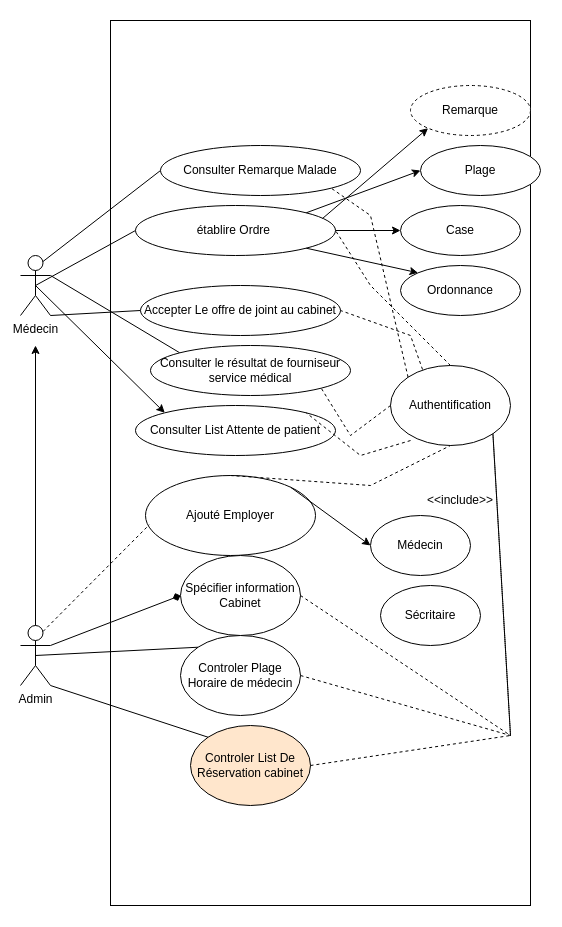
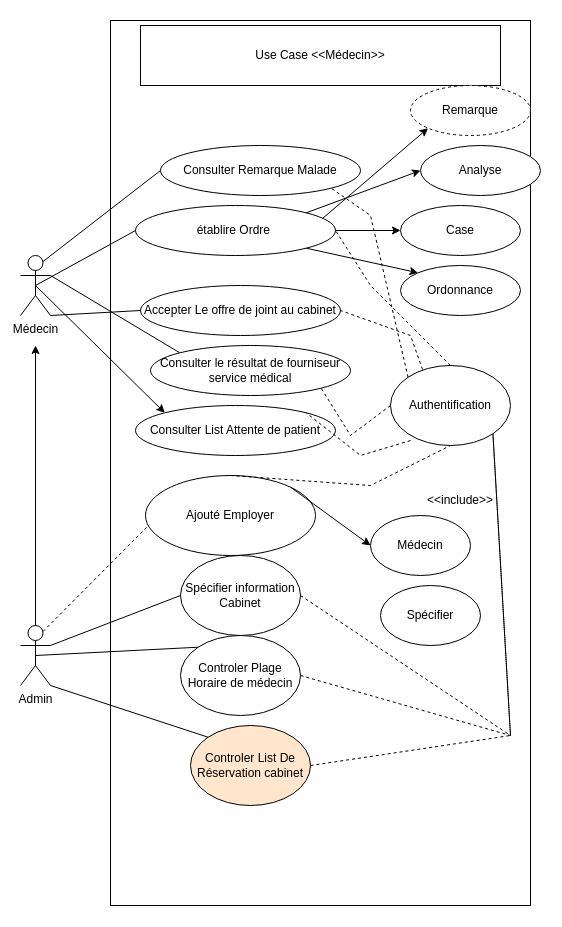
  <mxCell id="0" />
  <mxCell id="1" parent="0" />
  <mxCell id="2" value="" style="rounded=0;whiteSpace=wrap;html=1;" parent="1" vertex="1"><mxGeometry x="110" y="20" width="420" height="885" as="geometry" /></mxCell>
+ <mxCell id="3" value="Use Case &amp;lt;&amp;lt;Médecin&amp;gt;&amp;gt;" style="rounded=0;whiteSpace=wrap;html=1;" parent="1" vertex="1"><mxGeometry x="140" y="25" width="360" height="60" as="geometry" /></mxCell>
  <mxCell id="4" value="Médecin" style="shape=umlActor;verticalLabelPosition=bottom;verticalAlign=top;html=1;outlineConnect=0;" parent="1" vertex="1"><mxGeometry x="20" y="255" width="30" height="60" as="geometry" /></mxCell>
  <mxCell id="5" value="" style="endArrow=none;html=1;rounded=0;entryX=0;entryY=0.5;entryDx=0;entryDy=0;exitX=0.75;exitY=0.1;exitDx=0;exitDy=0;exitPerimeter=0;" parent="1" source="4" target="10" edge="1"><mxGeometry width="50" height="50" relative="1" as="geometry"><mxPoint x="50" y="275" as="sourcePoint" /><mxPoint x="152" y="185" as="targetPoint" /></mxGeometry></mxCell>
  <mxCell id="6" value="" style="endArrow=none;html=1;rounded=0;exitX=0.5;exitY=0.5;exitDx=0;exitDy=0;exitPerimeter=0;entryX=0;entryY=0.5;entryDx=0;entryDy=0;" parent="1" source="4" target="11" edge="1"><mxGeometry width="50" height="50" relative="1" as="geometry"><mxPoint x="50" y="295" as="sourcePoint" /><mxPoint x="160" y="295" as="targetPoint" /></mxGeometry></mxCell>
  <mxCell id="7" value="" style="endArrow=none;html=1;rounded=0;exitX=1;exitY=1;exitDx=0;exitDy=0;exitPerimeter=0;entryX=0;entryY=0.5;entryDx=0;entryDy=0;" parent="1" source="4" target="18" edge="1"><mxGeometry width="50" height="50" relative="1" as="geometry"><mxPoint x="60" y="315" as="sourcePoint" /><mxPoint x="157.574" y="358.787" as="targetPoint" /></mxGeometry></mxCell>
  <mxCell id="8" value="" style="endArrow=none;html=1;rounded=0;exitX=0;exitY=0;exitDx=0;exitDy=0;entryX=1;entryY=0.333;entryDx=0;entryDy=0;entryPerimeter=0;" parent="1" source="20" target="4" edge="1"><mxGeometry width="50" height="50" relative="1" as="geometry"><mxPoint x="169.34" y="555.388" as="sourcePoint" /><mxPoint x="50" y="345" as="targetPoint" /></mxGeometry></mxCell>
  <mxCell id="9" value="Authentification" style="ellipse;whiteSpace=wrap;html=1;" parent="1" vertex="1"><mxGeometry x="390" y="365" width="120" height="80" as="geometry" /></mxCell>
  <mxCell id="10" value="Consulter Remarque Malade" style="ellipse;whiteSpace=wrap;html=1;" parent="1" vertex="1"><mxGeometry x="160" y="145" width="200" height="50" as="geometry" /></mxCell>
  <mxCell id="11" value="établire Ordre&amp;nbsp;" style="ellipse;whiteSpace=wrap;html=1;" parent="1" vertex="1"><mxGeometry x="135" y="205" width="200" height="50" as="geometry" /></mxCell>
- <mxCell id="12" value="Plage" style="ellipse;whiteSpace=wrap;html=1;" parent="1" vertex="1"><mxGeometry x="420" y="145" width="120" height="50" as="geometry" /></mxCell>
+ <mxCell id="12" value="Analyse" style="ellipse;whiteSpace=wrap;html=1;" parent="1" vertex="1"><mxGeometry x="420" y="145" width="120" height="50" as="geometry" /></mxCell>
  <mxCell id="13" value="Case" style="ellipse;whiteSpace=wrap;html=1;" parent="1" vertex="1"><mxGeometry x="400" y="205" width="120" height="50" as="geometry" /></mxCell>
  <mxCell id="14" value="Ordonnance" style="ellipse;whiteSpace=wrap;html=1;" parent="1" vertex="1"><mxGeometry x="400" y="265" width="120" height="50" as="geometry" /></mxCell>
  <mxCell id="15" value="" style="endArrow=classic;html=1;rounded=0;exitX=1;exitY=0;exitDx=0;exitDy=0;entryX=0;entryY=0.5;entryDx=0;entryDy=0;" parent="1" source="11" target="12" edge="1"><mxGeometry width="50" height="50" relative="1" as="geometry"><mxPoint x="340" y="215" as="sourcePoint" /><mxPoint x="390" y="165" as="targetPoint" /></mxGeometry></mxCell>
  <mxCell id="16" value="" style="endArrow=classic;html=1;rounded=0;exitX=1;exitY=0.5;exitDx=0;exitDy=0;entryX=0;entryY=0.5;entryDx=0;entryDy=0;" parent="1" source="11" target="13" edge="1"><mxGeometry width="50" height="50" relative="1" as="geometry"><mxPoint x="340.711" y="222.322" as="sourcePoint" /><mxPoint x="400" y="170" as="targetPoint" /></mxGeometry></mxCell>
  <mxCell id="17" value="" style="endArrow=classic;html=1;rounded=0;exitX=1;exitY=1;exitDx=0;exitDy=0;entryX=0;entryY=0;entryDx=0;entryDy=0;" parent="1" source="11" target="14" edge="1"><mxGeometry width="50" height="50" relative="1" as="geometry"><mxPoint x="340.711" y="222.322" as="sourcePoint" /><mxPoint x="400" y="170" as="targetPoint" /></mxGeometry></mxCell>
  <mxCell id="18" value="Accepter Le offre de joint au cabinet" style="ellipse;whiteSpace=wrap;html=1;" parent="1" vertex="1"><mxGeometry x="140" y="285" width="200" height="50" as="geometry" /></mxCell>
  <mxCell id="19" value="Consulter List Attente de patient" style="ellipse;whiteSpace=wrap;html=1;" parent="1" vertex="1"><mxGeometry x="135" y="405" width="200" height="50" as="geometry" /></mxCell>
  <mxCell id="20" value="Consulter le résultat de fourniseur service médical" style="ellipse;whiteSpace=wrap;html=1;" parent="1" vertex="1"><mxGeometry x="150" y="345" width="200" height="50" as="geometry" /></mxCell>
  <mxCell id="21" value="" style="endArrow=classic;html=1;rounded=0;entryX=0;entryY=0;entryDx=0;entryDy=0;exitX=0.5;exitY=0.5;exitDx=0;exitDy=0;exitPerimeter=0;" parent="1" source="4" target="19" edge="1"><mxGeometry width="50" height="50" relative="1" as="geometry"><mxPoint x="20" y="310" as="sourcePoint" /><mxPoint x="70" y="260" as="targetPoint" /></mxGeometry></mxCell>
  <mxCell id="22" value="" style="endArrow=none;dashed=1;html=1;rounded=0;exitX=0;exitY=0;exitDx=0;exitDy=0;entryX=1;entryY=1;entryDx=0;entryDy=0;" parent="1" source="9" target="10" edge="1"><mxGeometry width="50" height="50" relative="1" as="geometry"><mxPoint x="320" y="225" as="sourcePoint" /><mxPoint x="370" y="175" as="targetPoint" /><Array as="points"><mxPoint x="370" y="215" /></Array></mxGeometry></mxCell>
  <mxCell id="23" value="" style="endArrow=none;dashed=1;html=1;rounded=0;exitX=0.5;exitY=0;exitDx=0;exitDy=0;entryX=1;entryY=0.5;entryDx=0;entryDy=0;" parent="1" source="9" target="11" edge="1"><mxGeometry width="50" height="50" relative="1" as="geometry"><mxPoint x="416.864" y="404.036" as="sourcePoint" /><mxPoint x="350.001" y="234.998" as="targetPoint" /><Array as="points"><mxPoint x="370" y="285" /></Array></mxGeometry></mxCell>
  <mxCell id="24" value="" style="endArrow=none;dashed=1;html=1;rounded=0;exitX=0;exitY=0.5;exitDx=0;exitDy=0;entryX=1;entryY=1;entryDx=0;entryDy=0;" parent="1" source="9" target="20" edge="1"><mxGeometry width="50" height="50" relative="1" as="geometry"><mxPoint x="417.574" y="376.716" as="sourcePoint" /><mxPoint x="350.711" y="207.678" as="targetPoint" /><Array as="points"><mxPoint x="350" y="435" /></Array></mxGeometry></mxCell>
  <mxCell id="25" value="" style="endArrow=none;dashed=1;html=1;rounded=0;exitX=0.167;exitY=0.938;exitDx=0;exitDy=0;entryX=1;entryY=0;entryDx=0;entryDy=0;exitPerimeter=0;" parent="1" source="9" target="19" edge="1"><mxGeometry width="50" height="50" relative="1" as="geometry"><mxPoint x="427.574" y="386.716" as="sourcePoint" /><mxPoint x="360.711" y="217.678" as="targetPoint" /><Array as="points"><mxPoint x="360" y="455" /></Array></mxGeometry></mxCell>
  <mxCell id="26" value="" style="endArrow=none;dashed=1;html=1;rounded=0;exitX=0.267;exitY=0.05;exitDx=0;exitDy=0;entryX=1;entryY=0.5;entryDx=0;entryDy=0;exitPerimeter=0;" parent="1" source="9" target="18" edge="1"><mxGeometry width="50" height="50" relative="1" as="geometry"><mxPoint x="390" y="395" as="sourcePoint" /><mxPoint x="320.711" y="437.678" as="targetPoint" /><Array as="points"><mxPoint x="410" y="335" /></Array></mxGeometry></mxCell>
  <mxCell id="27" value="Remarque" style="ellipse;whiteSpace=wrap;html=1;dashed=1;" parent="1" vertex="1"><mxGeometry x="410" y="85" width="120" height="50" as="geometry" /></mxCell>
  <mxCell id="28" value="" style="endArrow=classic;html=1;rounded=0;entryX=0;entryY=1;entryDx=0;entryDy=0;exitX=0.935;exitY=0.26;exitDx=0;exitDy=0;exitPerimeter=0;" parent="1" source="11" target="27" edge="1"><mxGeometry width="50" height="50" relative="1" as="geometry"><mxPoint x="360" y="305" as="sourcePoint" /><mxPoint x="410" y="255" as="targetPoint" /></mxGeometry></mxCell>
  <mxCell id="29" value="Admin" style="shape=umlActor;verticalLabelPosition=bottom;verticalAlign=top;html=1;outlineConnect=0;" parent="1" vertex="1"><mxGeometry x="20" y="625" width="30" height="60" as="geometry" /></mxCell>
  <mxCell id="30" value="" style="endArrow=classic;html=1;rounded=0;exitX=0.5;exitY=0;exitDx=0;exitDy=0;exitPerimeter=0;" parent="1" source="29" edge="1"><mxGeometry width="50" height="50" relative="1" as="geometry"><mxPoint x="40" y="565" as="sourcePoint" /><mxPoint x="35" y="345" as="targetPoint" /></mxGeometry></mxCell>
  <mxCell id="31" value="Ajouté Employer" style="ellipse;whiteSpace=wrap;html=1;" parent="1" vertex="1"><mxGeometry x="145" y="475" width="170" height="80" as="geometry" /></mxCell>
- <mxCell id="32" value="Sécritaire" style="ellipse;whiteSpace=wrap;html=1;" parent="1" vertex="1"><mxGeometry x="380" y="585" width="100" height="60" as="geometry" /></mxCell>
+ <mxCell id="32" value="Spécifier" style="ellipse;whiteSpace=wrap;html=1;" parent="1" vertex="1"><mxGeometry x="380" y="585" width="100" height="60" as="geometry" /></mxCell>
  <mxCell id="33" value="Médecin" style="ellipse;whiteSpace=wrap;html=1;" parent="1" vertex="1"><mxGeometry x="370" width="100" height="60" as="geometry" y="515" /></mxCell>
  <mxCell id="34" value="" style="endArrow=classic;html=1;rounded=0;entryX=0;entryY=0.5;entryDx=0;entryDy=0;exitX=1;exitY=0;exitDx=0;exitDy=0;" parent="1" source="31" target="33" edge="1"><mxGeometry width="50" height="50" relative="1" as="geometry"><mxPoint x="310" y="585" as="sourcePoint" /><mxPoint x="360" y="535" as="targetPoint" /></mxGeometry></mxCell>
  <mxCell id="35" value="" style="endArrow=none;dashed=1;html=1;rounded=0;entryX=0.5;entryY=1;entryDx=0;entryDy=0;exitX=0.5;exitY=0;exitDx=0;exitDy=0;" parent="1" source="31" target="9" edge="1"><mxGeometry width="50" height="50" relative="1" as="geometry"><mxPoint x="290" y="585" as="sourcePoint" /><mxPoint x="340" y="535" as="targetPoint" /><Array as="points"><mxPoint x="370" y="485" /></Array></mxGeometry></mxCell>
  <mxCell id="36" value="Spécifier information Cabinet" style="ellipse;whiteSpace=wrap;html=1;" parent="1" vertex="1"><mxGeometry x="180" y="555" width="120" height="80" as="geometry" /></mxCell>
  <mxCell id="37" value="Controler Plage Horaire de médecin" style="ellipse;whiteSpace=wrap;html=1;" parent="1" vertex="1"><mxGeometry x="180" y="635" width="120" height="80" as="geometry" /></mxCell>
  <mxCell id="38" value="Controler List De Réservation cabinet" style="ellipse;whiteSpace=wrap;html=1;fillColor=#ffe6cc;" parent="1" vertex="1"><mxGeometry x="190" y="725" width="120" height="80" as="geometry" /></mxCell>
- <mxCell id="39" value="" style="endArrow=diamond;html=1;rounded=0;entryX=0;entryY=0.5;entryDx=0;entryDy=0;exitX=1;exitY=0.333;exitDx=0;exitDy=0;exitPerimeter=0;" parent="1" source="29" target="36" edge="1"><mxGeometry width="50" height="50" relative="1" as="geometry"><mxPoint x="60" y="640" as="sourcePoint" /><mxPoint x="110" y="590" as="targetPoint" /></mxGeometry></mxCell>
+ <mxCell id="39" value="" style="endArrow=none;html=1;rounded=0;entryX=0;entryY=0.5;entryDx=0;entryDy=0;exitX=1;exitY=0.333;exitDx=0;exitDy=0;exitPerimeter=0;" parent="1" source="29" target="36" edge="1"><mxGeometry width="50" height="50" relative="1" as="geometry"><mxPoint x="60" y="640" as="sourcePoint" /><mxPoint x="110" y="590" as="targetPoint" /></mxGeometry></mxCell>
  <mxCell id="40" value="" style="endArrow=none;html=1;rounded=0;entryX=0;entryY=0;entryDx=0;entryDy=0;exitX=0.5;exitY=0.5;exitDx=0;exitDy=0;exitPerimeter=0;" parent="1" source="29" target="37" edge="1"><mxGeometry width="50" height="50" relative="1" as="geometry"><mxPoint x="40" y="665" as="sourcePoint" /><mxPoint x="170" y="745" as="targetPoint" /></mxGeometry></mxCell>
  <mxCell id="41" value="" style="endArrow=none;html=1;rounded=0;entryX=0;entryY=0;entryDx=0;entryDy=0;exitX=1;exitY=1;exitDx=0;exitDy=0;exitPerimeter=0;" parent="1" source="29" target="38" edge="1"><mxGeometry width="50" height="50" relative="1" as="geometry"><mxPoint x="30" y="705" as="sourcePoint" /><mxPoint x="160" y="785" as="targetPoint" /></mxGeometry></mxCell>
  <mxCell id="42" value="" style="endArrow=none;dashed=1;html=1;rounded=0;exitX=1;exitY=0.5;exitDx=0;exitDy=0;entryX=1;entryY=1;entryDx=0;entryDy=0;" parent="1" source="36" target="9" edge="1"><mxGeometry width="50" height="50" relative="1" as="geometry"><mxPoint x="450" y="465" as="sourcePoint" /><mxPoint x="500" y="415" as="targetPoint" /><Array as="points"><mxPoint x="510" y="735" /></Array></mxGeometry></mxCell>
  <mxCell id="43" value="" style="endArrow=none;dashed=1;html=1;rounded=0;exitX=1;exitY=0.5;exitDx=0;exitDy=0;entryX=1;entryY=1;entryDx=0;entryDy=0;" parent="1" source="37" target="9" edge="1"><mxGeometry width="50" height="50" relative="1" as="geometry"><mxPoint x="310" y="735" as="sourcePoint" /><mxPoint x="502.426" y="443.284" as="targetPoint" /><Array as="points"><mxPoint x="510" y="735" /></Array></mxGeometry></mxCell>
  <mxCell id="44" value="" style="endArrow=none;dashed=1;html=1;rounded=0;exitX=1;exitY=0.5;exitDx=0;exitDy=0;entryX=1;entryY=1;entryDx=0;entryDy=0;" parent="1" source="38" target="9" edge="1"><mxGeometry width="50" height="50" relative="1" as="geometry"><mxPoint x="320" y="745" as="sourcePoint" /><mxPoint x="512.426" y="453.284" as="targetPoint" /><Array as="points"><mxPoint x="510" y="735" /></Array></mxGeometry></mxCell>
  <mxCell id="45" value="&amp;lt;&amp;lt;include&amp;gt;&amp;gt;" style="text;html=1;strokeColor=none;fillColor=none;align=center;verticalAlign=middle;whiteSpace=wrap;rounded=0;" parent="1" vertex="1"><mxGeometry x="430" y="485" width="60" height="30" as="geometry" /></mxCell>
  <mxCell id="46" value="" style="endArrow=none;html=1;rounded=0;entryX=0.022;entryY=0.616;entryDx=0;entryDy=0;entryPerimeter=0;exitX=0.75;exitY=0.1;exitDx=0;exitDy=0;exitPerimeter=0;dashed=1;" parent="1" source="29" target="31" edge="1"><mxGeometry width="50" height="50" relative="1" as="geometry"><mxPoint x="50" y="625" as="sourcePoint" /><mxPoint x="100" y="575" as="targetPoint" /></mxGeometry></mxCell>
